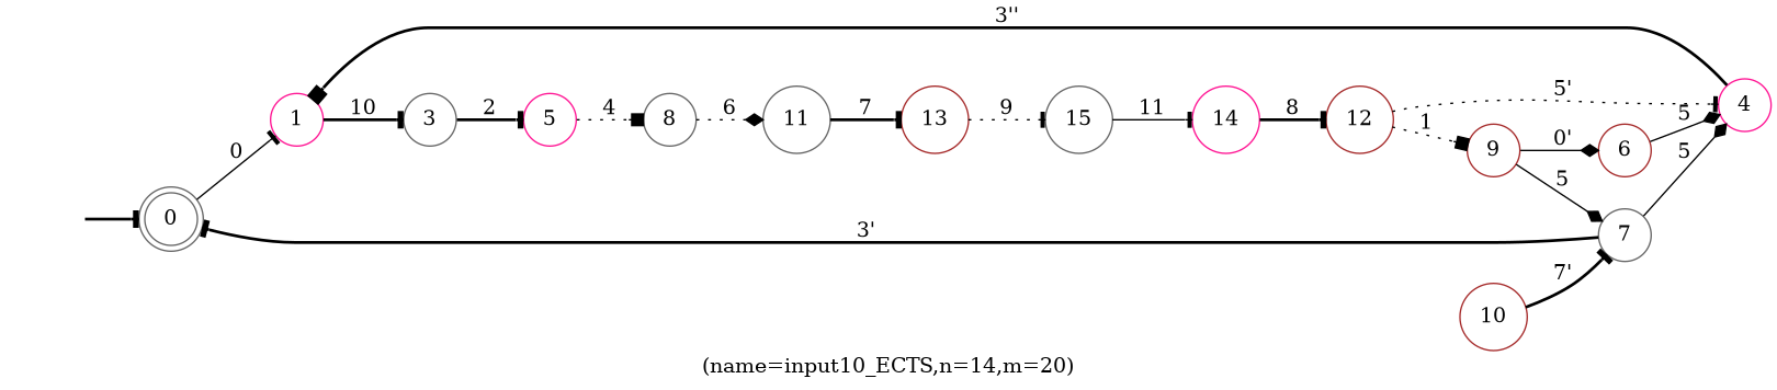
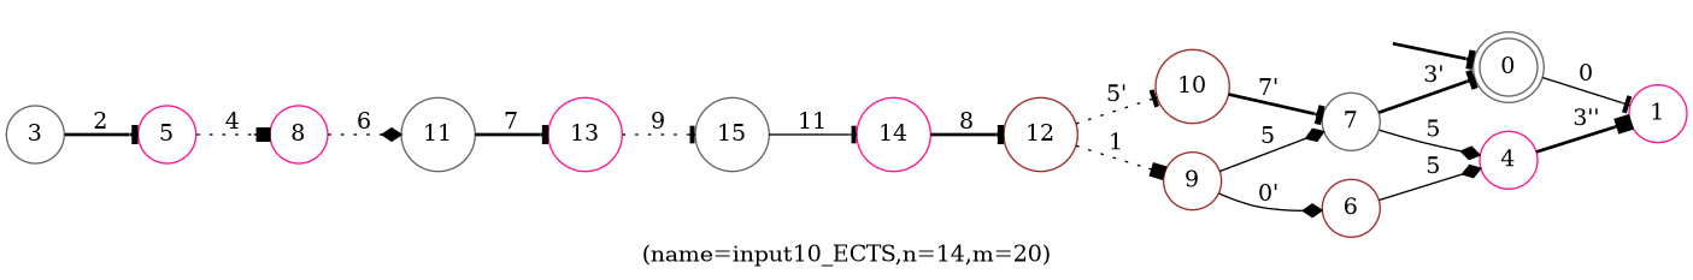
  digraph {
    label="(name=input10_ECTS,n=14,m=20)"
    rankdir=LR
    node [color=gray40 shape=circle]
    edge [arrowhead=tee style=bold]
    _nil [style=invis color="" shape=""]
    0 [shape=doublecircle]
    1 [color=deeppink]
    3
    5 [color=deeppink]
    12 [color=brown]
    9 [color=brown]
    10 [color=brown]
    7
    6 [color=brown]
    4 [color=deeppink]
-   8
+   8 [color=deeppink]
    11
-   13 [color=brown]
+   13 [color=deeppink]
    15
    14 [color=deeppink]
    _nil -> 0
    0 -> 1 [label=0 style=solid]
-   1 -> 3 [label=10]
    3 -> 5 [label=2]
    5 -> 8 [arrowhead=box label=4 style=dotted]
    12 -> 9 [arrowhead=box label=1 style=dotted]
-   12 -> 4 [label="5'" style=dotted]
+   12 -> 10 [label="5'" style=dotted]
    9 -> 7 [arrowhead=diamond label=5 style=solid]
    9 -> 6 [arrowhead=diamond label="0'" style=solid]
    10 -> 7 [label="7'"]
    7 -> 0 [label="3'"]
    7 -> 4 [arrowhead=diamond label=5 style=solid]
    6 -> 4 [arrowhead=diamond label=5 style=solid]
    4 -> 1 [arrowhead=box label="3''"]
    8 -> 11 [arrowhead=diamond label=6 style=dotted]
    11 -> 13 [label=7]
    13 -> 15 [label=9 style=dotted]
    15 -> 14 [label=11 style=solid]
    14 -> 12 [label=8]
  }
